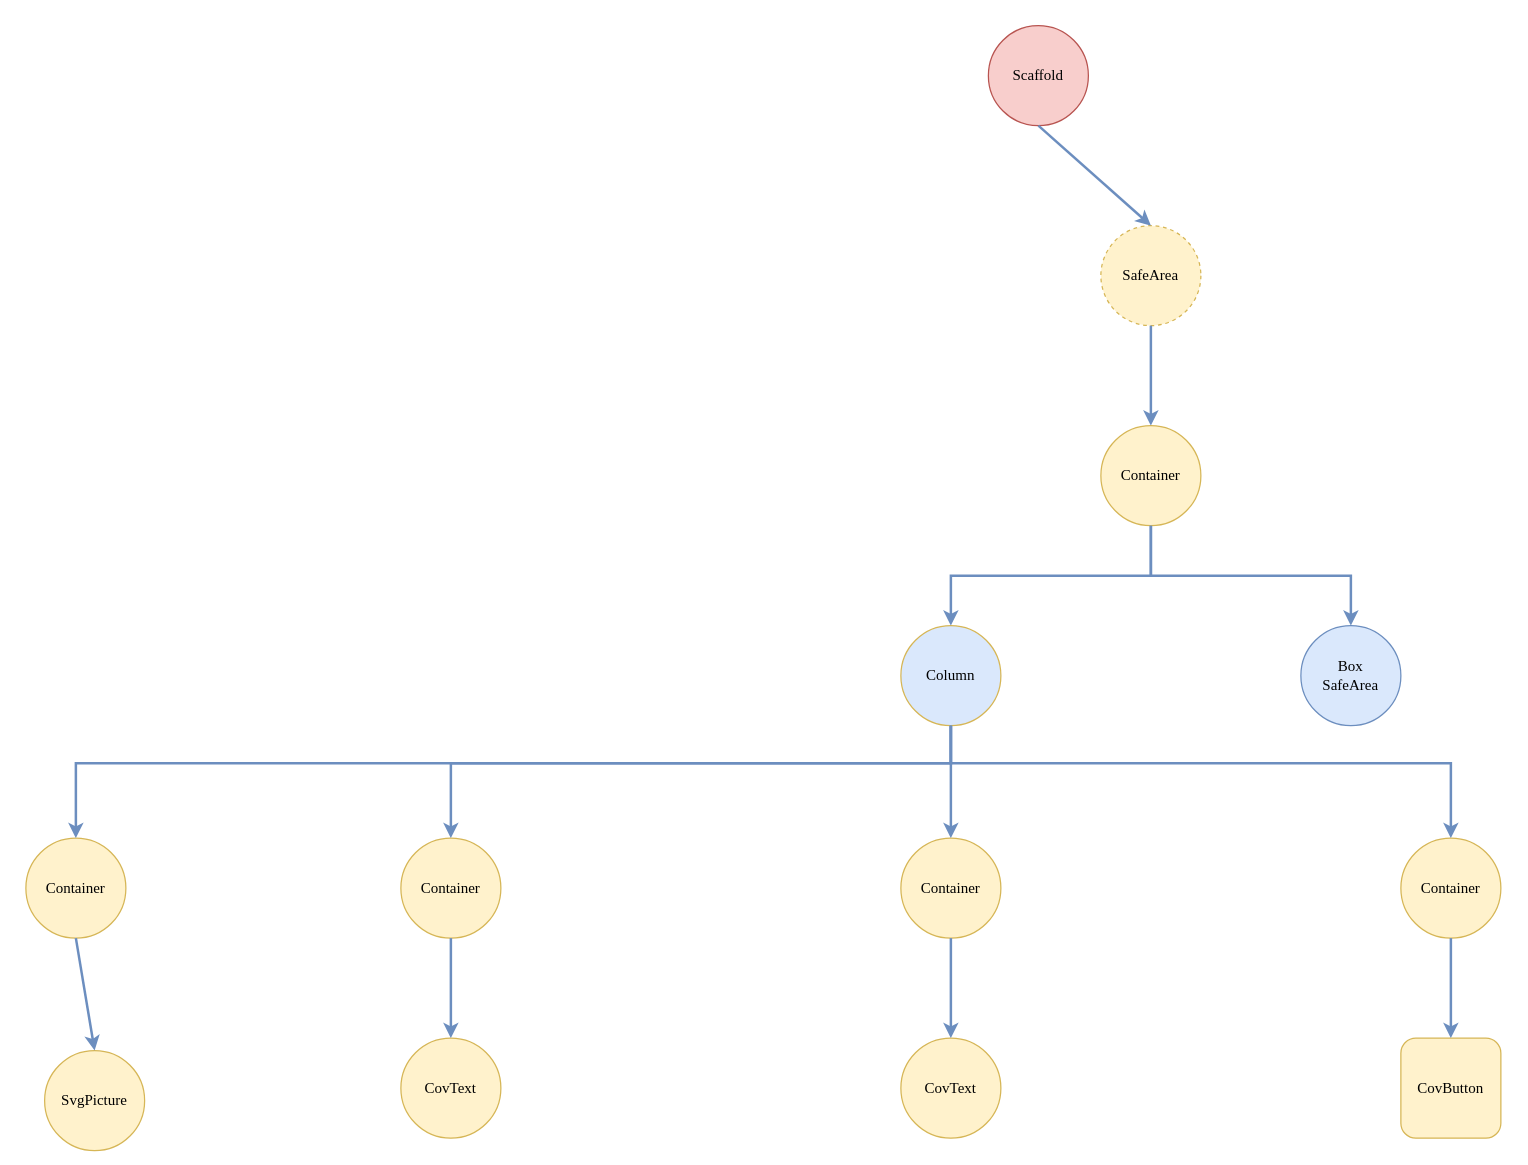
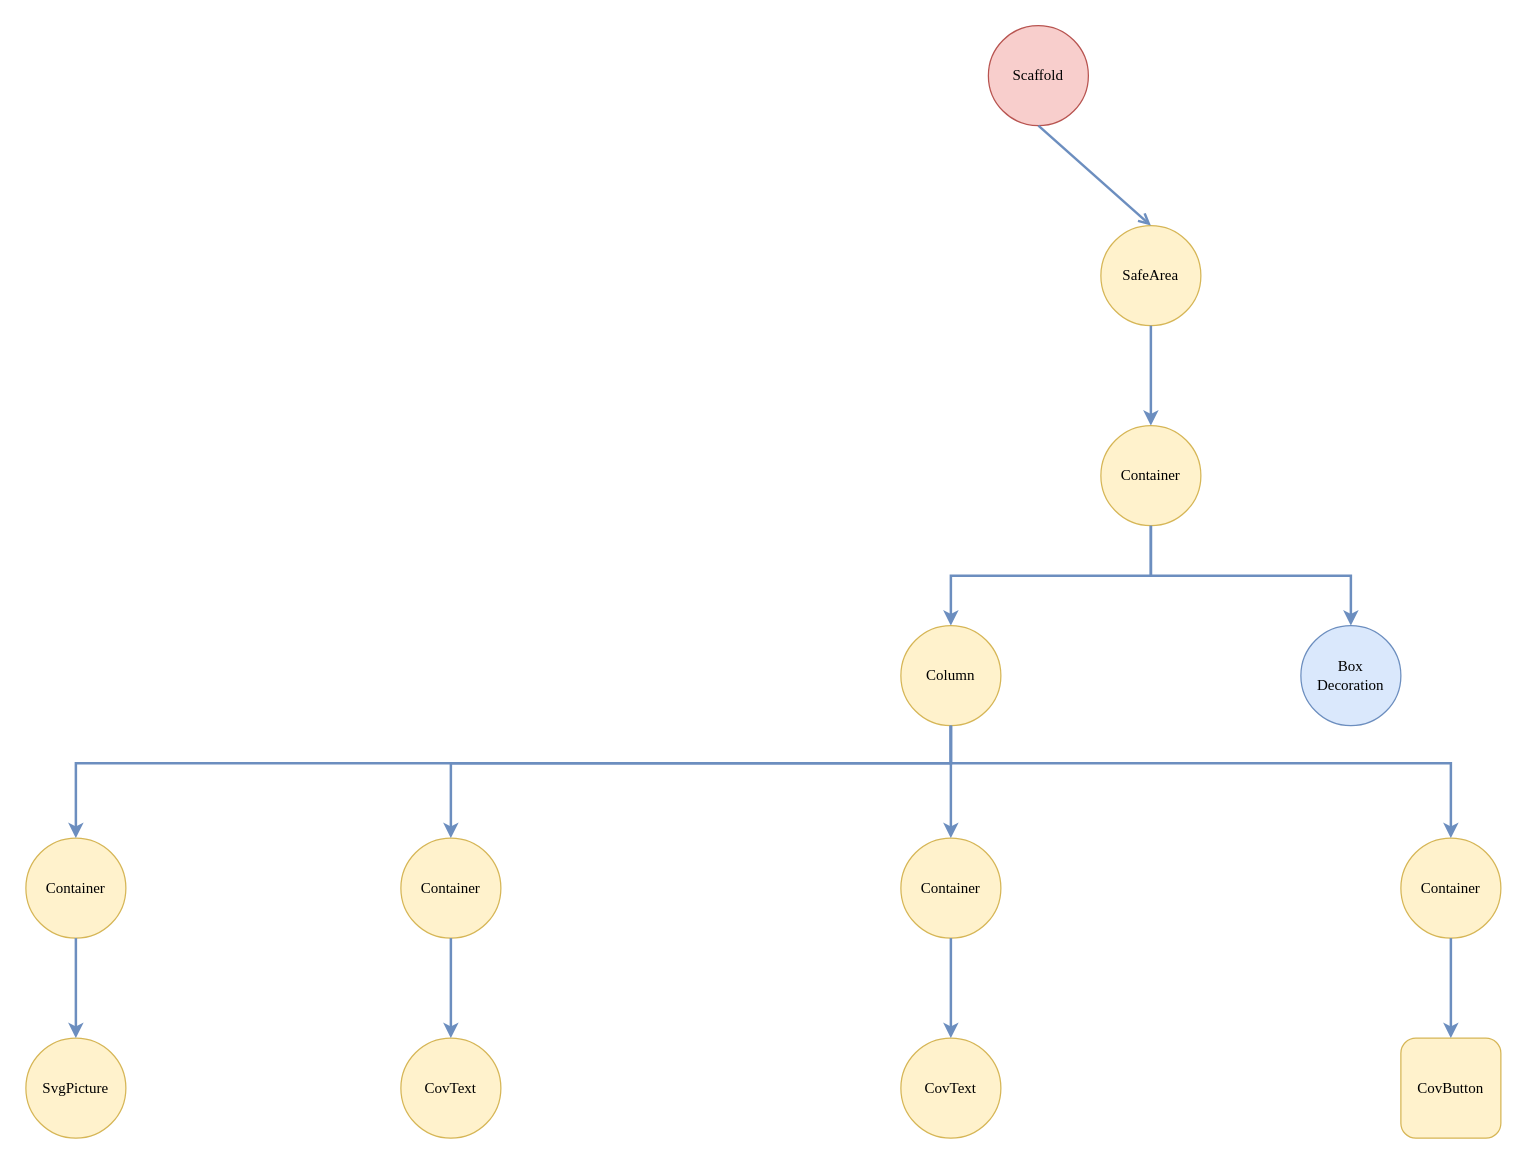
  <mxCell id="0" />
  <mxCell id="1" parent="0" />
  <mxCell id="2" value="Scaffold" style="ellipse;whiteSpace=wrap;html=1;aspect=fixed;fontFamily=Verdana;fillColor=#f8cecc;strokeColor=#b85450;" parent="1" vertex="1"><mxGeometry x="790" y="20" width="80" height="80" as="geometry" /></mxCell>
- <mxCell id="3" value="SafeArea" style="ellipse;whiteSpace=wrap;html=1;aspect=fixed;fontFamily=Verdana;fillColor=#fff2cc;strokeColor=#d6b656;dashed=1;" parent="1" vertex="1"><mxGeometry x="880" y="180" width="80" height="80" as="geometry" /></mxCell>
- <mxCell id="4" value="&lt;div&gt;Box&lt;/div&gt;&lt;div&gt;SafeArea&lt;br&gt;&lt;/div&gt;" style="ellipse;whiteSpace=wrap;html=1;aspect=fixed;fontFamily=Verdana;fillColor=#dae8fc;strokeColor=#6c8ebf;" parent="1" vertex="1"><mxGeometry x="1040" y="500" width="80" height="80" as="geometry" /></mxCell>
+ <mxCell id="3" value="SafeArea" style="ellipse;whiteSpace=wrap;html=1;aspect=fixed;fontFamily=Verdana;fillColor=#fff2cc;strokeColor=#d6b656;" parent="1" vertex="1"><mxGeometry x="880" y="180" width="80" height="80" as="geometry" /></mxCell>
+ <mxCell id="4" value="&lt;div&gt;Box&lt;/div&gt;&lt;div&gt;Decoration&lt;br&gt;&lt;/div&gt;" style="ellipse;whiteSpace=wrap;html=1;aspect=fixed;fontFamily=Verdana;fillColor=#dae8fc;strokeColor=#6c8ebf;" parent="1" vertex="1"><mxGeometry x="1040" y="500" width="80" height="80" as="geometry" /></mxCell>
  <mxCell id="5" value="Container" style="ellipse;whiteSpace=wrap;html=1;aspect=fixed;fontFamily=Verdana;fillColor=#fff2cc;strokeColor=#d6b656;" parent="1" vertex="1"><mxGeometry x="880" y="340" width="80" height="80" as="geometry" /></mxCell>
- <mxCell id="6" value="Column" style="ellipse;whiteSpace=wrap;html=1;aspect=fixed;fontFamily=Verdana;fillColor=#dae8fc;strokeColor=#d6b656;" parent="1" vertex="1"><mxGeometry x="720" y="500" width="80" height="80" as="geometry" /></mxCell>
+ <mxCell id="6" value="Column" style="ellipse;whiteSpace=wrap;html=1;aspect=fixed;fontFamily=Verdana;fillColor=#fff2cc;strokeColor=#d6b656;" parent="1" vertex="1"><mxGeometry x="720" y="500" width="80" height="80" as="geometry" /></mxCell>
  <mxCell id="7" value="Container" style="ellipse;whiteSpace=wrap;html=1;aspect=fixed;fontFamily=Verdana;fillColor=#fff2cc;strokeColor=#d6b656;" parent="1" vertex="1"><mxGeometry x="320" y="670" width="80" height="80" as="geometry" /></mxCell>
  <mxCell id="8" value="Container" style="ellipse;whiteSpace=wrap;html=1;aspect=fixed;fontFamily=Verdana;fillColor=#fff2cc;strokeColor=#d6b656;" parent="1" vertex="1"><mxGeometry x="20" y="670" width="80" height="80" as="geometry" /></mxCell>
- <mxCell id="9" value="&lt;div&gt;SvgPicture&lt;/div&gt;" style="ellipse;whiteSpace=wrap;html=1;aspect=fixed;fontFamily=Verdana;fillColor=#fff2cc;strokeColor=#d6b656;" parent="1" vertex="1"><mxGeometry x="35" y="840" width="80" height="80" as="geometry" /></mxCell>
+ <mxCell id="9" value="&lt;div&gt;SvgPicture&lt;/div&gt;" style="ellipse;whiteSpace=wrap;html=1;aspect=fixed;fontFamily=Verdana;fillColor=#fff2cc;strokeColor=#d6b656;" parent="1" vertex="1"><mxGeometry x="20" y="830" width="80" height="80" as="geometry" /></mxCell>
  <mxCell id="10" value="CovText" style="ellipse;whiteSpace=wrap;html=1;aspect=fixed;fontFamily=Verdana;fillColor=#fff2cc;strokeColor=#d6b656;" parent="1" vertex="1"><mxGeometry x="320" y="830" width="80" height="80" as="geometry" /></mxCell>
  <mxCell id="11" value="Container" style="ellipse;whiteSpace=wrap;html=1;aspect=fixed;fontFamily=Verdana;fillColor=#fff2cc;strokeColor=#d6b656;" parent="1" vertex="1"><mxGeometry x="720" y="670" width="80" height="80" as="geometry" /></mxCell>
  <mxCell id="12" value="CovText" style="ellipse;whiteSpace=wrap;html=1;aspect=fixed;fontFamily=Verdana;fillColor=#fff2cc;strokeColor=#d6b656;" parent="1" vertex="1"><mxGeometry x="720" y="830" width="80" height="80" as="geometry" /></mxCell>
- <mxCell id="13" value="" style="endArrow=classic;html=1;fontFamily=Verdana;exitX=0.5;exitY=1;exitDx=0;exitDy=0;entryX=0.5;entryY=0;entryDx=0;entryDy=0;strokeWidth=2;fillColor=#dae8fc;strokeColor=#6c8ebf;" parent="1" source="2" target="3" edge="1"><mxGeometry width="50" height="50" relative="1" as="geometry"><mxPoint x="880" y="310" as="sourcePoint" /><mxPoint x="930" y="260" as="targetPoint" /></mxGeometry></mxCell>
+ <mxCell id="13" value="" style="endArrow=open;html=1;fontFamily=Verdana;exitX=0.5;exitY=1;exitDx=0;exitDy=0;entryX=0.5;entryY=0;entryDx=0;entryDy=0;strokeWidth=2;fillColor=#dae8fc;strokeColor=#6c8ebf;" parent="1" source="2" target="3" edge="1"><mxGeometry width="50" height="50" relative="1" as="geometry"><mxPoint x="880" y="310" as="sourcePoint" /><mxPoint x="930" y="260" as="targetPoint" /></mxGeometry></mxCell>
  <mxCell id="14" value="Container" style="ellipse;whiteSpace=wrap;html=1;aspect=fixed;fontFamily=Verdana;fillColor=#fff2cc;strokeColor=#d6b656;" parent="1" vertex="1"><mxGeometry x="1120" y="670" width="80" height="80" as="geometry" /></mxCell>
  <mxCell id="15" value="CovButton" style="whiteSpace=wrap;html=1;aspect=fixed;fontFamily=Verdana;fillColor=#fff2cc;strokeColor=#d6b656;rounded=1;" parent="1" vertex="1"><mxGeometry x="1120" y="830" width="80" height="80" as="geometry" /></mxCell>
  <mxCell id="16" value="" style="edgeStyle=elbowEdgeStyle;elbow=vertical;endArrow=classic;html=1;strokeWidth=2;fontFamily=Verdana;entryX=0.5;entryY=0;entryDx=0;entryDy=0;rounded=0;fillColor=#dae8fc;strokeColor=#6c8ebf;" parent="1" target="7" edge="1"><mxGeometry width="50" height="50" relative="1" as="geometry"><mxPoint x="760" y="580" as="sourcePoint" /><mxPoint x="640" y="570" as="targetPoint" /><Array as="points"><mxPoint x="560" y="610" /></Array></mxGeometry></mxCell>
  <mxCell id="17" value="" style="edgeStyle=elbowEdgeStyle;elbow=vertical;endArrow=classic;html=1;strokeWidth=2;fontFamily=Verdana;entryX=0.5;entryY=0;entryDx=0;entryDy=0;rounded=0;fillColor=#dae8fc;strokeColor=#6c8ebf;" parent="1" target="8" edge="1"><mxGeometry width="50" height="50" relative="1" as="geometry"><mxPoint x="760" y="580" as="sourcePoint" /><mxPoint x="590" y="580" as="targetPoint" /><Array as="points"><mxPoint x="410" y="610" /></Array></mxGeometry></mxCell>
  <mxCell id="18" value="" style="edgeStyle=elbowEdgeStyle;elbow=vertical;endArrow=classic;html=1;strokeWidth=2;fontFamily=Verdana;entryX=0.5;entryY=0;entryDx=0;entryDy=0;rounded=0;fillColor=#dae8fc;strokeColor=#6c8ebf;" parent="1" target="14" edge="1"><mxGeometry width="50" height="50" relative="1" as="geometry"><mxPoint x="760" y="580" as="sourcePoint" /><mxPoint x="1000" y="570" as="targetPoint" /><Array as="points"><mxPoint x="960" y="610" /></Array></mxGeometry></mxCell>
  <mxCell id="19" value="" style="edgeStyle=elbowEdgeStyle;elbow=vertical;endArrow=classic;html=1;strokeWidth=2;fontFamily=Verdana;exitX=0.5;exitY=1;exitDx=0;exitDy=0;rounded=0;fillColor=#dae8fc;strokeColor=#6c8ebf;" parent="1" source="11" target="12" edge="1"><mxGeometry width="50" height="50" relative="1" as="geometry"><mxPoint x="790" y="780" as="sourcePoint" /><mxPoint x="840" y="730" as="targetPoint" /></mxGeometry></mxCell>
  <mxCell id="20" value="" style="edgeStyle=elbowEdgeStyle;elbow=vertical;endArrow=classic;html=1;strokeWidth=2;fontFamily=Verdana;entryX=0.5;entryY=0;entryDx=0;entryDy=0;exitX=0.5;exitY=1;exitDx=0;exitDy=0;rounded=0;fillColor=#dae8fc;strokeColor=#6c8ebf;" parent="1" source="14" target="15" edge="1"><mxGeometry width="50" height="50" relative="1" as="geometry"><mxPoint x="1030" y="810" as="sourcePoint" /><mxPoint x="1080" y="760" as="targetPoint" /></mxGeometry></mxCell>
  <mxCell id="21" value="" style="edgeStyle=elbowEdgeStyle;elbow=vertical;endArrow=classic;html=1;strokeWidth=2;fontFamily=Verdana;exitX=0.5;exitY=1;exitDx=0;exitDy=0;entryX=0.5;entryY=0;entryDx=0;entryDy=0;rounded=0;fillColor=#dae8fc;strokeColor=#6c8ebf;" parent="1" source="7" target="10" edge="1"><mxGeometry width="50" height="50" relative="1" as="geometry"><mxPoint x="300" y="720" as="sourcePoint" /><mxPoint x="350" y="670" as="targetPoint" /></mxGeometry></mxCell>
  <mxCell id="22" value="" style="endArrow=classic;html=1;strokeWidth=2;fontFamily=Verdana;exitX=0.5;exitY=1;exitDx=0;exitDy=0;entryX=0.5;entryY=0;entryDx=0;entryDy=0;fillColor=#dae8fc;strokeColor=#6c8ebf;" parent="1" source="8" target="9" edge="1"><mxGeometry width="50" height="50" relative="1" as="geometry"><mxPoint x="300" y="720" as="sourcePoint" /><mxPoint x="350" y="670" as="targetPoint" /></mxGeometry></mxCell>
  <mxCell id="23" value="" style="endArrow=classic;html=1;strokeWidth=2;fontFamily=Verdana;fillColor=#dae8fc;strokeColor=#6c8ebf;" parent="1" target="11" edge="1"><mxGeometry width="50" height="50" relative="1" as="geometry"><mxPoint x="760" y="580" as="sourcePoint" /><mxPoint x="910" y="550" as="targetPoint" /></mxGeometry></mxCell>
  <mxCell id="24" value="" style="endArrow=classic;html=1;strokeWidth=2;fontFamily=Verdana;exitX=0.5;exitY=1;exitDx=0;exitDy=0;entryX=0.5;entryY=0;entryDx=0;entryDy=0;fillColor=#dae8fc;strokeColor=#6c8ebf;" parent="1" source="3" target="5" edge="1"><mxGeometry width="50" height="50" relative="1" as="geometry"><mxPoint x="820" y="430" as="sourcePoint" /><mxPoint x="870" y="380" as="targetPoint" /></mxGeometry></mxCell>
  <mxCell id="25" value="" style="edgeStyle=elbowEdgeStyle;elbow=vertical;endArrow=classic;html=1;strokeWidth=2;fontFamily=Verdana;exitX=0.5;exitY=1;exitDx=0;exitDy=0;rounded=0;fillColor=#dae8fc;strokeColor=#6c8ebf;" parent="1" source="5" target="6" edge="1"><mxGeometry width="50" height="50" relative="1" as="geometry"><mxPoint x="820" y="430" as="sourcePoint" /><mxPoint x="870" y="380" as="targetPoint" /><Array as="points"><mxPoint x="840" y="460" /></Array></mxGeometry></mxCell>
  <mxCell id="26" value="" style="edgeStyle=elbowEdgeStyle;elbow=vertical;endArrow=classic;html=1;strokeWidth=2;fontFamily=Verdana;exitX=0.5;exitY=1;exitDx=0;exitDy=0;entryX=0.5;entryY=0;entryDx=0;entryDy=0;rounded=0;fillColor=#dae8fc;strokeColor=#6c8ebf;" parent="1" source="5" target="4" edge="1"><mxGeometry width="50" height="50" relative="1" as="geometry"><mxPoint x="830" y="560" as="sourcePoint" /><mxPoint x="880" y="510" as="targetPoint" /></mxGeometry></mxCell>
